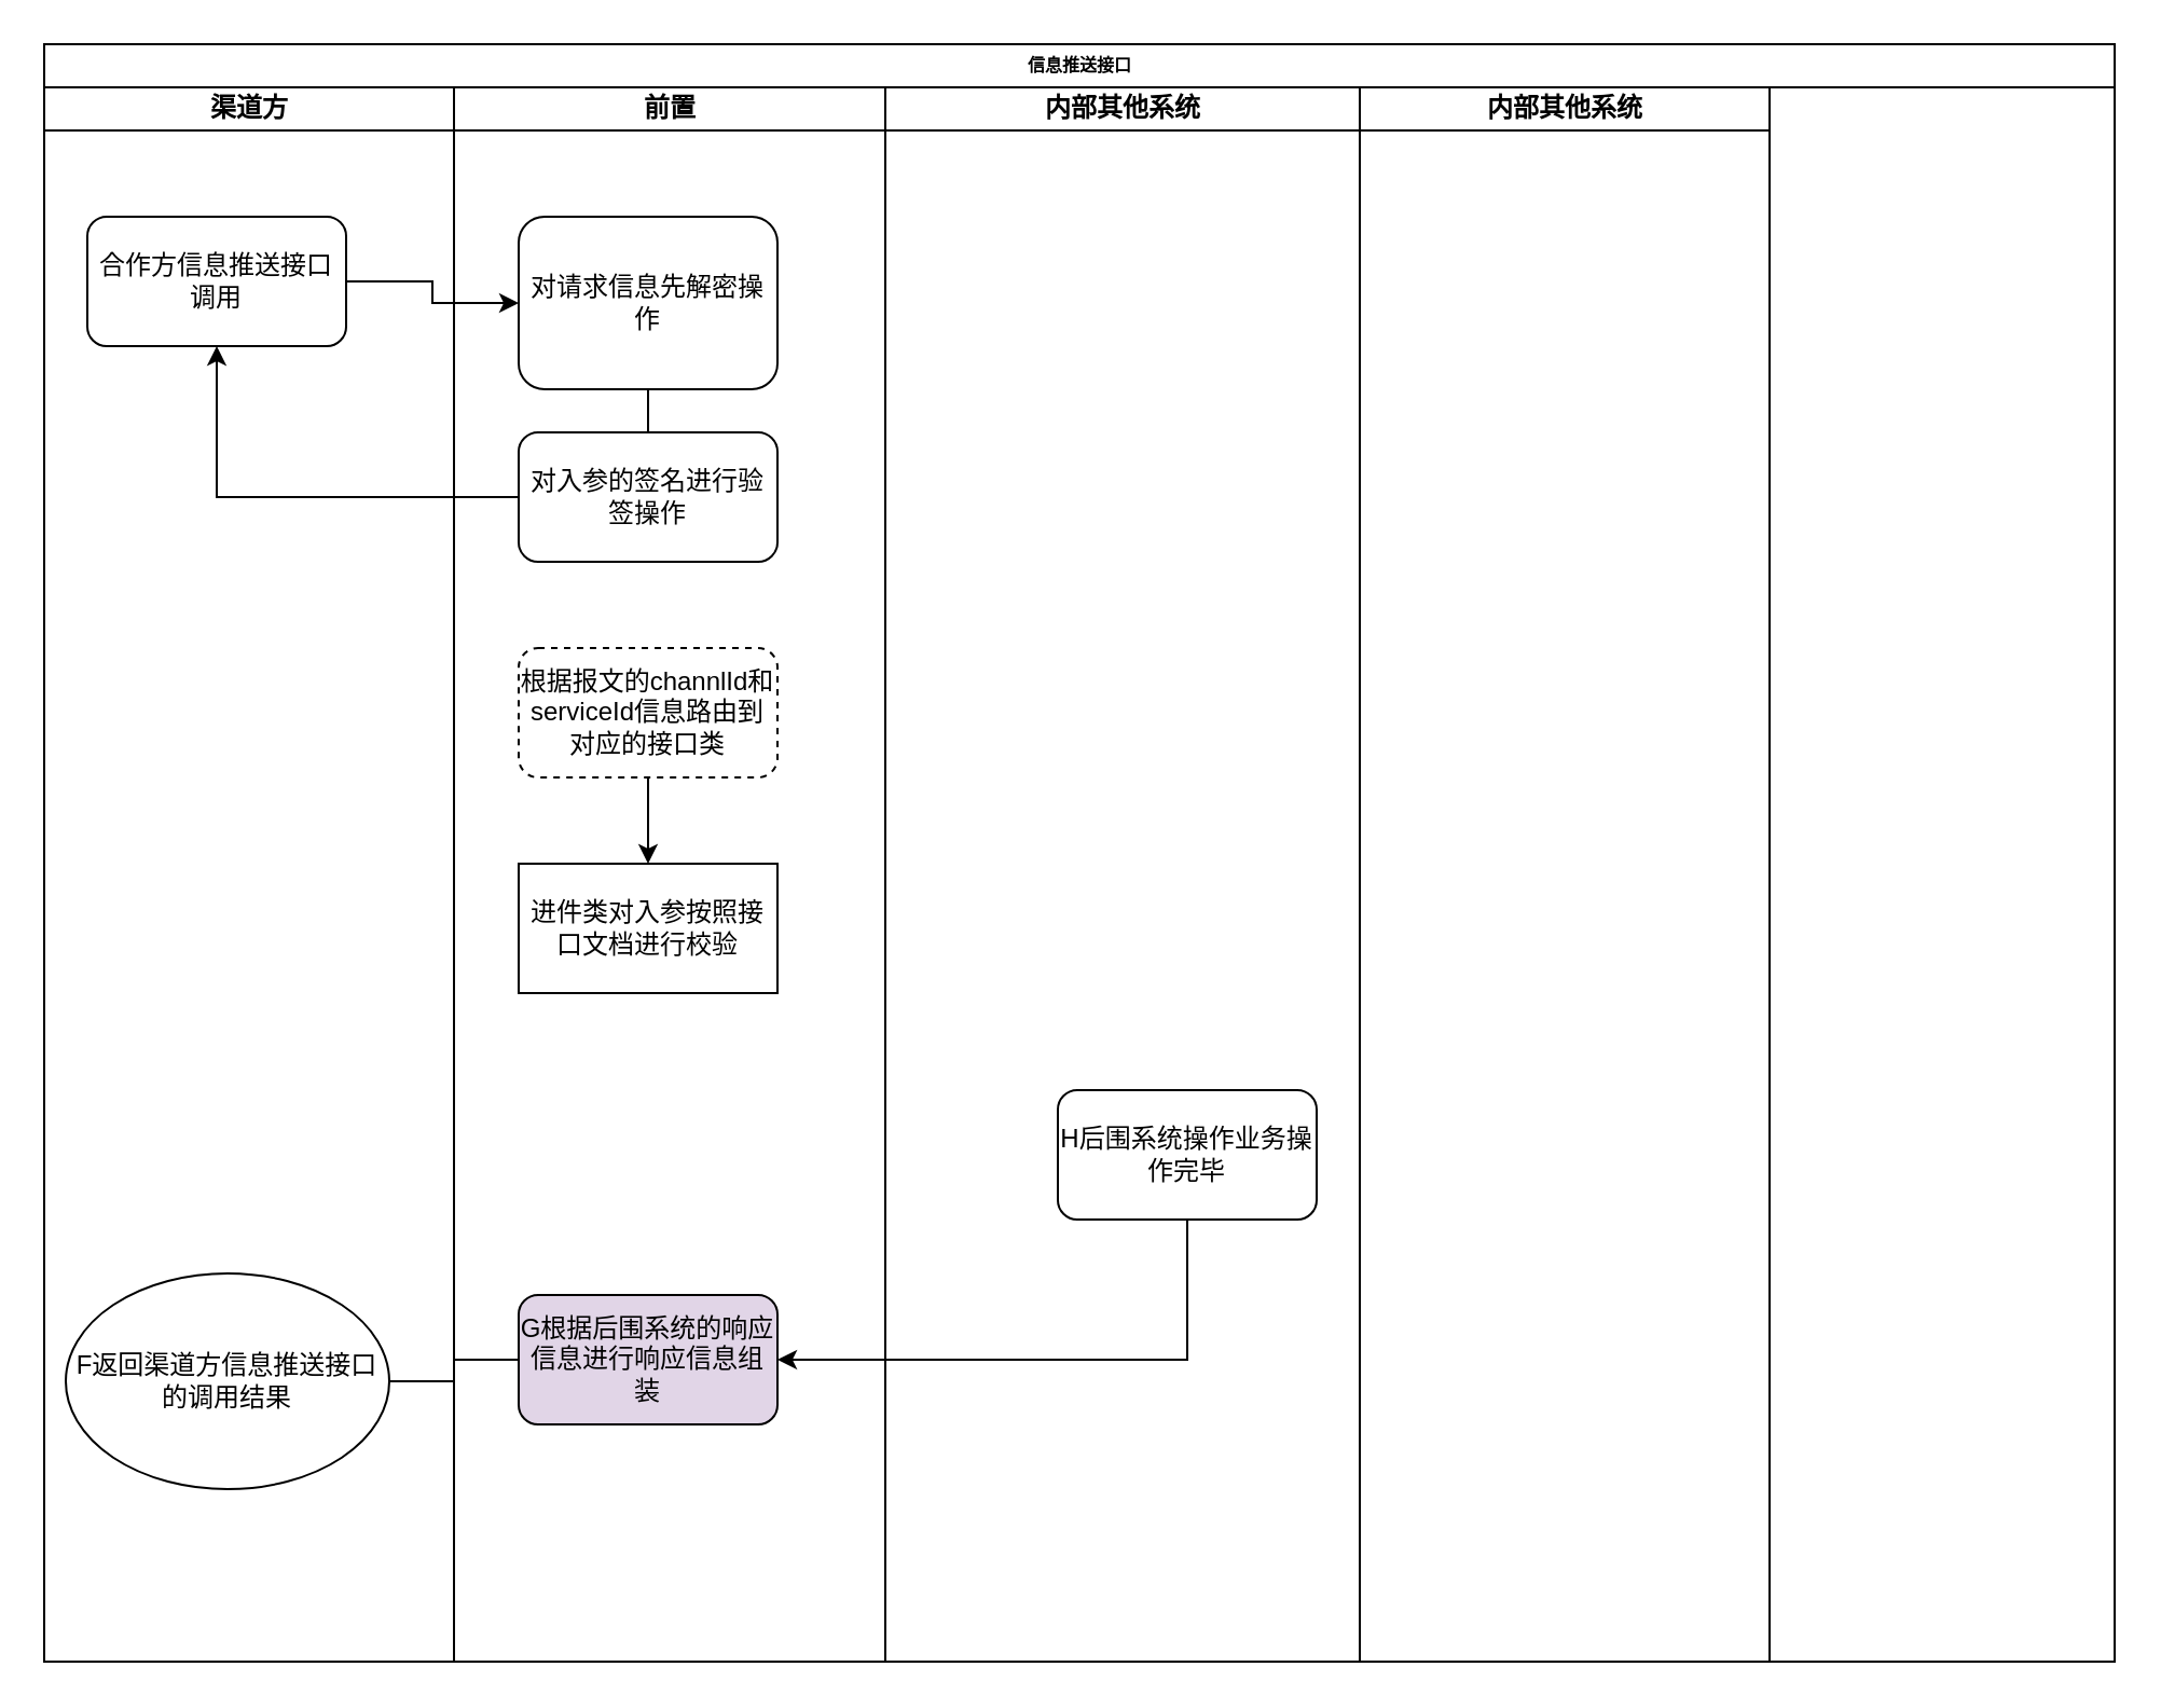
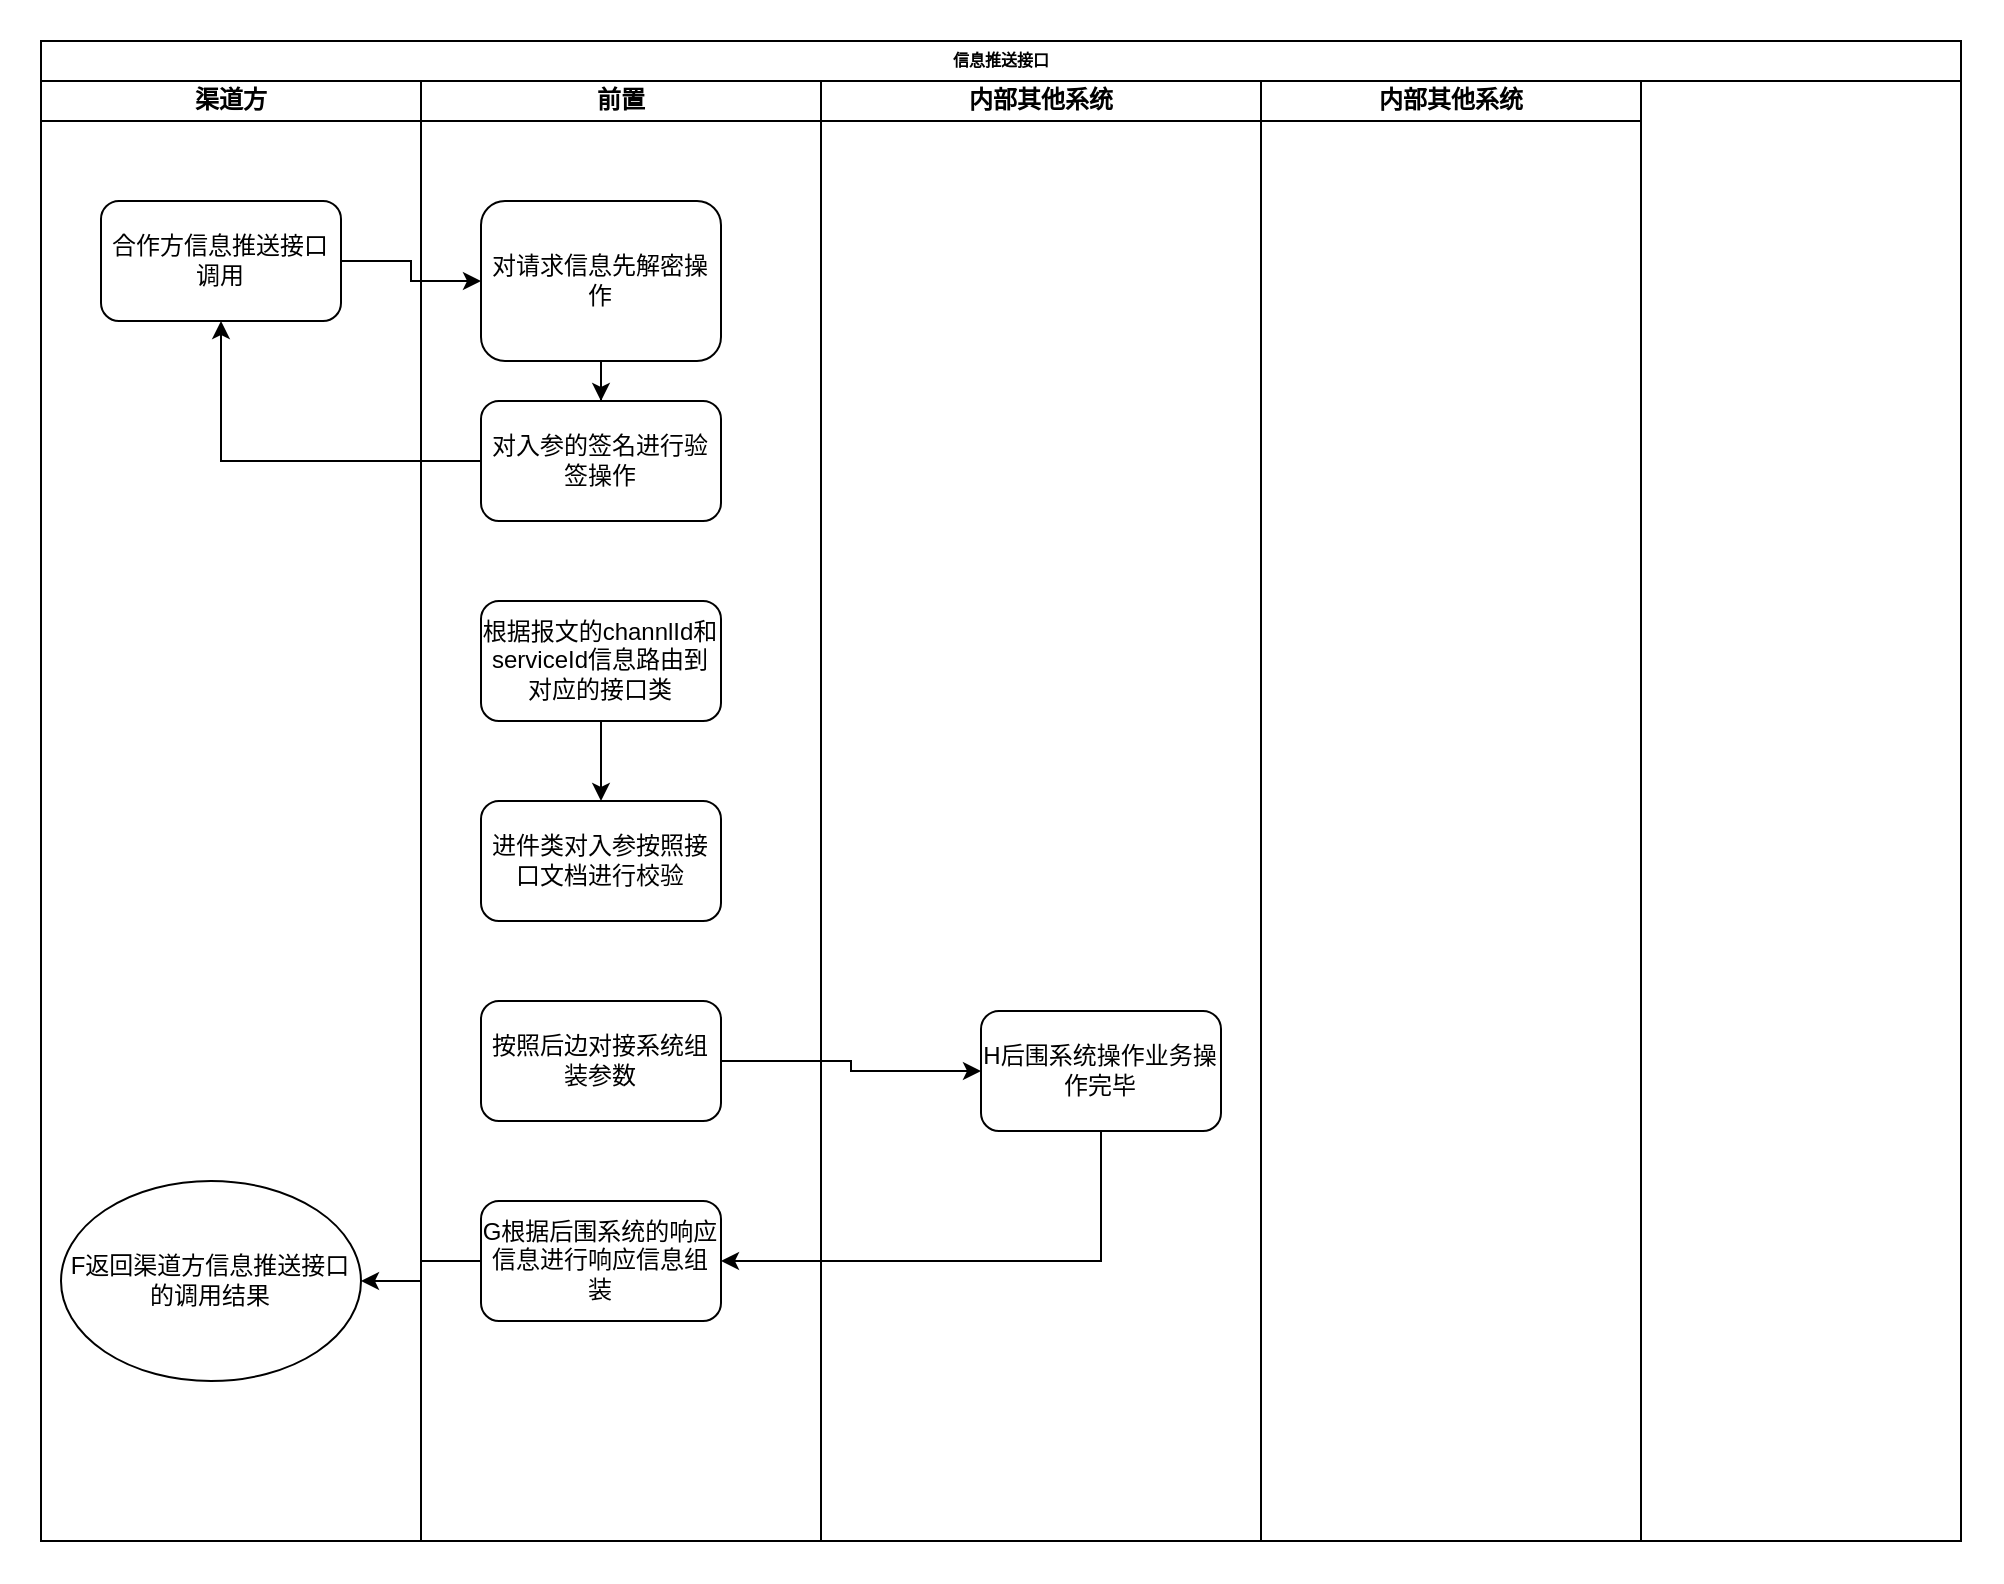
  <mxCell id="0" />
  <mxCell id="1" parent="0" />
  <mxCell id="2" value="&lt;font style=&quot;vertical-align: inherit&quot;&gt;&lt;font style=&quot;vertical-align: inherit&quot;&gt;信息推送接口&lt;/font&gt;&lt;/font&gt;" style="swimlane;html=1;childLayout=stackLayout;startSize=20;rounded=0;shadow=0;labelBackgroundColor=none;strokeWidth=1;fontFamily=Verdana;fontSize=8;align=center;" parent="1" vertex="1"><mxGeometry x="20" y="20" width="960" height="750" as="geometry" /></mxCell>
  <mxCell id="3" value="&lt;font style=&quot;vertical-align: inherit&quot;&gt;&lt;font style=&quot;vertical-align: inherit&quot;&gt;渠道方&lt;/font&gt;&lt;/font&gt;" style="swimlane;html=1;startSize=20;" parent="2" vertex="1"><mxGeometry y="20" width="190" height="730" as="geometry" /></mxCell>
- <mxCell id="4" value="&lt;font style=&quot;vertical-align: inherit&quot;&gt;&lt;font style=&quot;vertical-align: inherit&quot;&gt;&lt;font style=&quot;vertical-align: inherit&quot;&gt;&lt;font style=&quot;vertical-align: inherit&quot;&gt;&lt;font style=&quot;vertical-align: inherit&quot;&gt;&lt;font style=&quot;vertical-align: inherit&quot;&gt;&lt;font style=&quot;vertical-align: inherit&quot;&gt;&lt;font style=&quot;vertical-align: inherit&quot;&gt;&lt;font style=&quot;vertical-align: inherit&quot;&gt;&lt;font style=&quot;vertical-align: inherit&quot;&gt;合作方信息推送接口调用&lt;/font&gt;&lt;/font&gt;&lt;/font&gt;&lt;/font&gt;&lt;/font&gt;&lt;/font&gt;&lt;/font&gt;&lt;/font&gt;&lt;/font&gt;&lt;/font&gt;" style="rounded=1;whiteSpace=wrap;html=1;" vertex="1" parent="3"><mxGeometry x="20" y="60" width="120" height="60" as="geometry" /></mxCell>
+ <mxCell id="4" value="&lt;font style=&quot;vertical-align: inherit&quot;&gt;&lt;font style=&quot;vertical-align: inherit&quot;&gt;&lt;font style=&quot;vertical-align: inherit&quot;&gt;&lt;font style=&quot;vertical-align: inherit&quot;&gt;&lt;font style=&quot;vertical-align: inherit&quot;&gt;&lt;font style=&quot;vertical-align: inherit&quot;&gt;&lt;font style=&quot;vertical-align: inherit&quot;&gt;&lt;font style=&quot;vertical-align: inherit&quot;&gt;&lt;font style=&quot;vertical-align: inherit&quot;&gt;&lt;font style=&quot;vertical-align: inherit&quot;&gt;合作方信息推送接口调用&lt;/font&gt;&lt;/font&gt;&lt;/font&gt;&lt;/font&gt;&lt;/font&gt;&lt;/font&gt;&lt;/font&gt;&lt;/font&gt;&lt;/font&gt;&lt;/font&gt;" style="rounded=1;whiteSpace=wrap;html=1;" vertex="1" parent="3"><mxGeometry x="30" y="60" width="120" height="60" as="geometry" /></mxCell>
  <mxCell id="5" value="&lt;font style=&quot;vertical-align: inherit&quot;&gt;&lt;font style=&quot;vertical-align: inherit&quot;&gt;F返回渠道方信息推送接口的调用结果&lt;/font&gt;&lt;/font&gt;" style="ellipse;whiteSpace=wrap;html=1;rounded=1;" vertex="1" parent="3"><mxGeometry x="10" y="550" width="150" height="100" as="geometry" /></mxCell>
  <mxCell id="6" value="&lt;font style=&quot;vertical-align: inherit&quot;&gt;&lt;font style=&quot;vertical-align: inherit&quot;&gt;前置&lt;/font&gt;&lt;/font&gt;" style="swimlane;html=1;startSize=20;" parent="2" vertex="1"><mxGeometry x="190" y="20" width="200" height="730" as="geometry" /></mxCell>
  <mxCell id="7" value="&lt;font style=&quot;vertical-align: inherit&quot;&gt;&lt;font style=&quot;vertical-align: inherit&quot;&gt;对请求信息先解密操作&lt;/font&gt;&lt;/font&gt;" style="rounded=1;whiteSpace=wrap;html=1;" vertex="1" parent="6"><mxGeometry x="30" y="60" width="120" height="80" as="geometry" /></mxCell>
  <mxCell id="8" value="&lt;font style=&quot;vertical-align: inherit&quot;&gt;&lt;font style=&quot;vertical-align: inherit&quot;&gt;对入参的签名进行验签操作&lt;/font&gt;&lt;/font&gt;" style="whiteSpace=wrap;html=1;rounded=1;" vertex="1" parent="6"><mxGeometry x="30" y="160" width="120" height="60" as="geometry" /></mxCell>
- <mxCell id="9" value="" style="edgeStyle=orthogonalEdgeStyle;rounded=0;orthogonalLoop=1;jettySize=auto;html=1;endArrow=none;" edge="1" parent="6" source="7" target="8"><mxGeometry relative="1" as="geometry" /></mxCell>
- <mxCell id="10" value="&lt;font style=&quot;vertical-align: inherit&quot;&gt;&lt;font style=&quot;vertical-align: inherit&quot;&gt;根据报文的channlId和serviceId信息路由到对应的接口类&lt;/font&gt;&lt;/font&gt;" style="whiteSpace=wrap;html=1;rounded=1;dashed=1;" vertex="1" parent="6"><mxGeometry x="30" y="260" width="120" height="60" as="geometry" /></mxCell>
+ <mxCell id="9" value="" style="edgeStyle=orthogonalEdgeStyle;rounded=0;orthogonalLoop=1;jettySize=auto;html=1;" edge="1" parent="6" source="7" target="8"><mxGeometry relative="1" as="geometry" /></mxCell>
+ <mxCell id="10" value="&lt;font style=&quot;vertical-align: inherit&quot;&gt;&lt;font style=&quot;vertical-align: inherit&quot;&gt;根据报文的channlId和serviceId信息路由到对应的接口类&lt;/font&gt;&lt;/font&gt;" style="whiteSpace=wrap;html=1;rounded=1;" vertex="1" parent="6"><mxGeometry x="30" y="260" width="120" height="60" as="geometry" /></mxCell>
  <mxCell id="11" value="" style="edgeStyle=orthogonalEdgeStyle;rounded=0;orthogonalLoop=1;jettySize=auto;html=1;" edge="1" parent="6" source="8" target="4"><mxGeometry relative="1" as="geometry" /></mxCell>
- <mxCell id="12" value="&lt;font style=&quot;vertical-align: inherit&quot;&gt;&lt;font style=&quot;vertical-align: inherit&quot;&gt;进件类对入参按照接口文档进行校验&lt;/font&gt;&lt;/font&gt;" style="whiteSpace=wrap;html=1;rounded=0;" vertex="1" parent="6"><mxGeometry x="30" y="360" width="120" height="60" as="geometry" /></mxCell>
+ <mxCell id="12" value="&lt;font style=&quot;vertical-align: inherit&quot;&gt;&lt;font style=&quot;vertical-align: inherit&quot;&gt;进件类对入参按照接口文档进行校验&lt;/font&gt;&lt;/font&gt;" style="whiteSpace=wrap;html=1;rounded=1;" vertex="1" parent="6"><mxGeometry x="30" y="360" width="120" height="60" as="geometry" /></mxCell>
  <mxCell id="13" value="" style="edgeStyle=orthogonalEdgeStyle;rounded=0;orthogonalLoop=1;jettySize=auto;html=1;" edge="1" parent="6" source="10" target="12"><mxGeometry relative="1" as="geometry" /></mxCell>
- <mxCell id="15" value="&lt;font style=&quot;vertical-align: inherit&quot;&gt;&lt;font style=&quot;vertical-align: inherit&quot;&gt;G根据后围系统的响应信息进行响应信息组装&lt;/font&gt;&lt;/font&gt;" style="rounded=1;whiteSpace=wrap;html=1;fillColor=#e1d5e7;" vertex="1" parent="6"><mxGeometry x="30" y="560" width="120" height="60" as="geometry" /></mxCell>
+ <mxCell id="14" value="&lt;font style=&quot;vertical-align: inherit&quot;&gt;&lt;font style=&quot;vertical-align: inherit&quot;&gt;按照后边对接系统组装参数&lt;/font&gt;&lt;/font&gt;" style="whiteSpace=wrap;html=1;rounded=1;" vertex="1" parent="6"><mxGeometry x="30" y="460" width="120" height="60" as="geometry" /></mxCell>
+ <mxCell id="15" value="&lt;font style=&quot;vertical-align: inherit&quot;&gt;&lt;font style=&quot;vertical-align: inherit&quot;&gt;G根据后围系统的响应信息进行响应信息组装&lt;/font&gt;&lt;/font&gt;" style="rounded=1;whiteSpace=wrap;html=1;" vertex="1" parent="6"><mxGeometry x="30" y="560" width="120" height="60" as="geometry" /></mxCell>
  <mxCell id="16" value="&lt;font style=&quot;vertical-align: inherit&quot;&gt;&lt;font style=&quot;vertical-align: inherit&quot;&gt;内部其他系统&lt;/font&gt;&lt;/font&gt;" style="swimlane;html=1;startSize=20;" parent="2" vertex="1"><mxGeometry x="390" y="20" width="220" height="730" as="geometry" /></mxCell>
  <mxCell id="17" value="&lt;font style=&quot;vertical-align: inherit&quot;&gt;&lt;font style=&quot;vertical-align: inherit&quot;&gt;H后围系统操作业务操作完毕&lt;/font&gt;&lt;/font&gt;" style="whiteSpace=wrap;html=1;rounded=1;" vertex="1" parent="16"><mxGeometry x="80" y="465" width="120" height="60" as="geometry" /></mxCell>
  <mxCell id="18" value="&lt;font style=&quot;vertical-align: inherit&quot;&gt;&lt;font style=&quot;vertical-align: inherit&quot;&gt;内部其他系统&lt;/font&gt;&lt;/font&gt;" style="swimlane;html=1;startSize=20;" vertex="1" parent="2"><mxGeometry x="610" y="20" width="190" height="730" as="geometry" /></mxCell>
  <mxCell id="19" style="edgeStyle=orthogonalEdgeStyle;rounded=0;orthogonalLoop=1;jettySize=auto;html=1;exitX=1;exitY=0.5;exitDx=0;exitDy=0;entryX=0;entryY=0.5;entryDx=0;entryDy=0;" edge="1" parent="2" source="4" target="7"><mxGeometry relative="1" as="geometry" /></mxCell>
+ <mxCell id="20" value="" style="edgeStyle=orthogonalEdgeStyle;rounded=0;orthogonalLoop=1;jettySize=auto;html=1;" edge="1" parent="2" source="14" target="17"><mxGeometry relative="1" as="geometry" /></mxCell>
  <mxCell id="21" style="edgeStyle=orthogonalEdgeStyle;rounded=0;orthogonalLoop=1;jettySize=auto;html=1;exitX=0.5;exitY=1;exitDx=0;exitDy=0;entryX=1;entryY=0.5;entryDx=0;entryDy=0;" edge="1" parent="2" source="17" target="15"><mxGeometry relative="1" as="geometry" /></mxCell>
- <mxCell id="22" value="" style="edgeStyle=orthogonalEdgeStyle;rounded=0;orthogonalLoop=1;jettySize=auto;html=1;endArrow=none;" edge="1" parent="2" source="15" target="5"><mxGeometry relative="1" as="geometry" /></mxCell>
+ <mxCell id="22" value="" style="edgeStyle=orthogonalEdgeStyle;rounded=0;orthogonalLoop=1;jettySize=auto;html=1;" edge="1" parent="2" source="15" target="5"><mxGeometry relative="1" as="geometry" /></mxCell>
